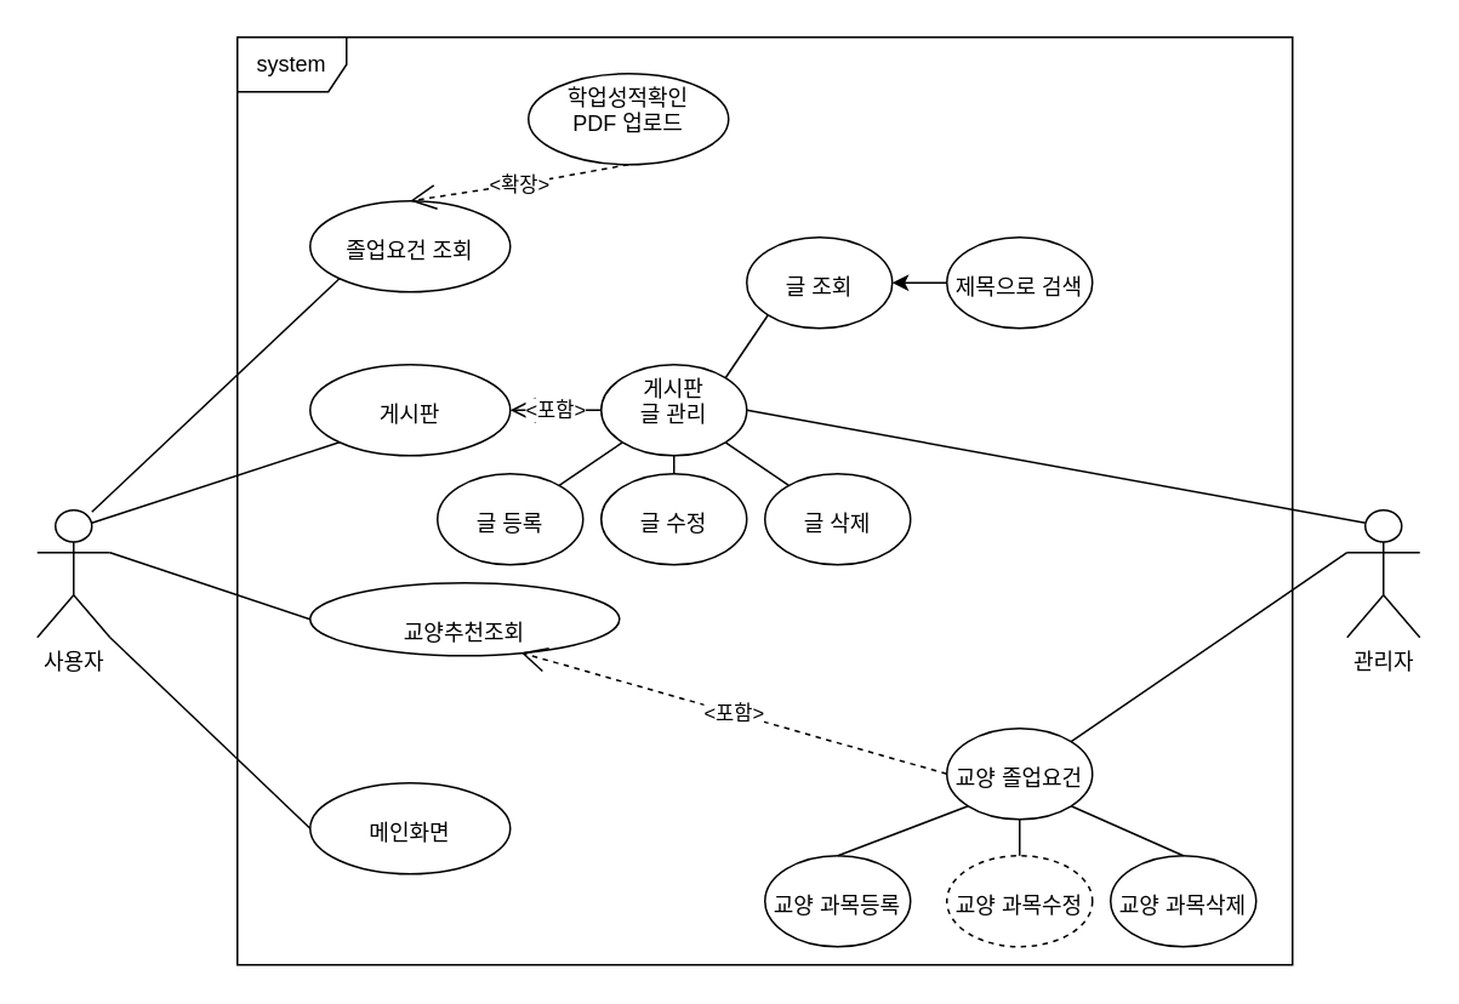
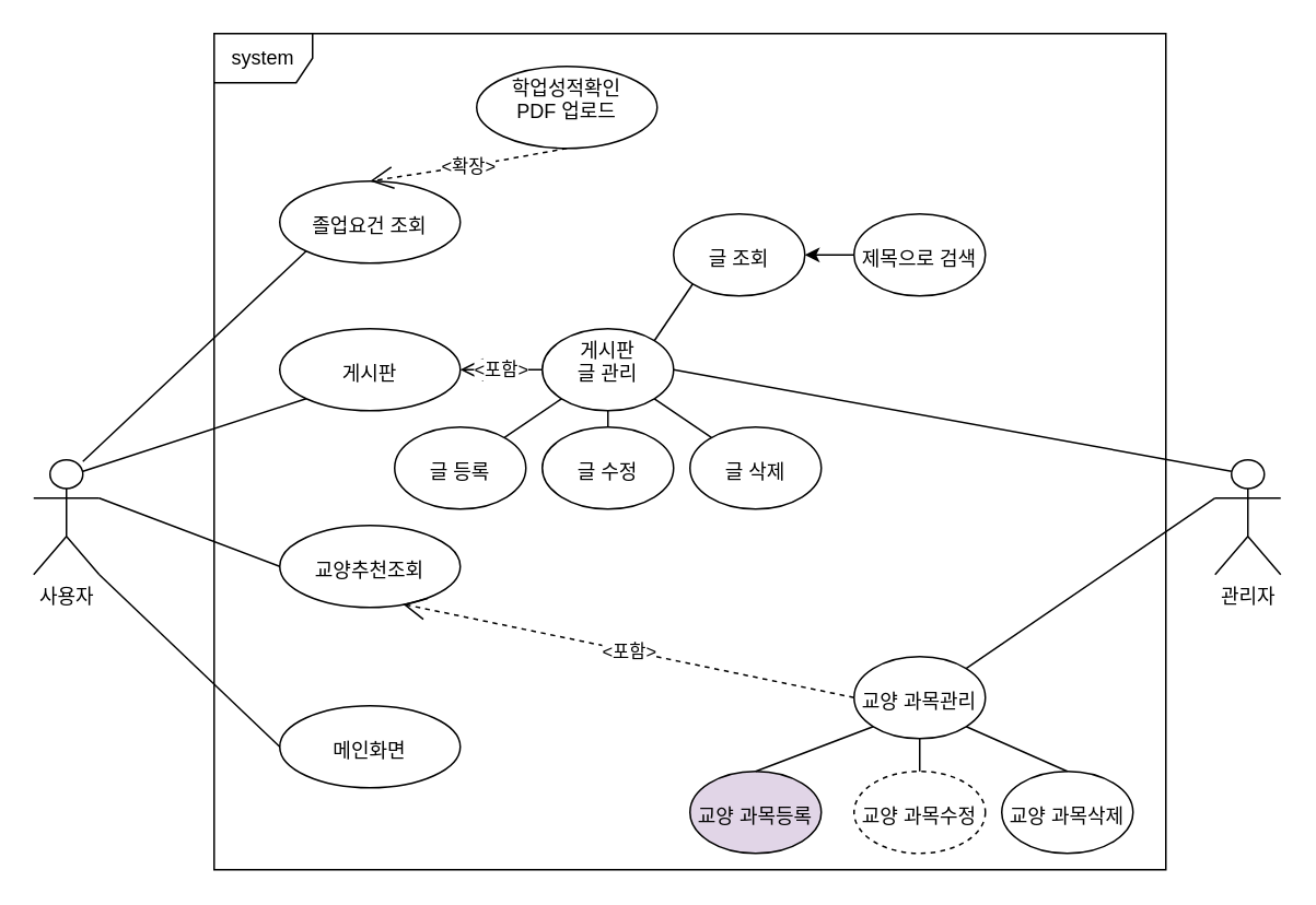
  <mxCell id="0" />
  <mxCell id="1" parent="0" />
  <mxCell id="2" value="system" style="shape=umlFrame;whiteSpace=wrap;html=1;" vertex="1" parent="1"><mxGeometry x="130" y="20" width="580" height="510" as="geometry" /></mxCell>
  <mxCell id="3" value="사용자&lt;br&gt;" style="shape=umlActor;verticalLabelPosition=bottom;verticalAlign=top;html=1;fontStyle=0;direction=east;flipH=0;flipV=0;" vertex="1" parent="1"><mxGeometry x="20" y="280" width="40" height="70" as="geometry" /></mxCell>
  <mxCell id="4" value="&lt;br&gt;졸업요건 조회" style="ellipse;whiteSpace=wrap;html=1;verticalAlign=top;fontStyle=0;" vertex="1" parent="1"><mxGeometry x="170" y="110" width="110" height="50" as="geometry" /></mxCell>
  <mxCell id="5" value="&lt;br&gt;게시판" style="ellipse;whiteSpace=wrap;html=1;verticalAlign=top;fontStyle=0;" vertex="1" parent="1"><mxGeometry x="170" y="200" width="110" height="50" as="geometry" /></mxCell>
- <mxCell id="6" value="&lt;br&gt;교양추천조회" style="ellipse;whiteSpace=wrap;html=1;verticalAlign=top;fontStyle=0;" vertex="1" parent="1"><mxGeometry x="170" y="320" width="170" height="40" as="geometry" /></mxCell>
+ <mxCell id="6" value="&lt;br&gt;교양추천조회" style="ellipse;whiteSpace=wrap;html=1;verticalAlign=top;fontStyle=0;" vertex="1" parent="1"><mxGeometry x="170" y="320" width="110" height="50" as="geometry" /></mxCell>
  <mxCell id="7" value="&lt;br&gt;메인화면" style="ellipse;whiteSpace=wrap;html=1;verticalAlign=top;fontStyle=0;" vertex="1" parent="1"><mxGeometry x="170" y="430" width="110" height="50" as="geometry" /></mxCell>
  <mxCell id="8" value="" style="endArrow=none;html=1;rounded=0;exitX=0.75;exitY=0.014;exitDx=0;exitDy=0;exitPerimeter=0;entryX=0;entryY=1;entryDx=0;entryDy=0;" edge="1" parent="1" source="3" target="4"><mxGeometry width="50" height="50" relative="1" as="geometry"><mxPoint x="60" y="270" as="sourcePoint" /><mxPoint x="110" y="220" as="targetPoint" /></mxGeometry></mxCell>
  <mxCell id="9" value="" style="endArrow=none;html=1;rounded=0;entryX=0;entryY=1;entryDx=0;entryDy=0;exitX=0.75;exitY=0.1;exitDx=0;exitDy=0;exitPerimeter=0;" edge="1" parent="1" source="3" target="5"><mxGeometry width="50" height="50" relative="1" as="geometry"><mxPoint x="110" y="320" as="sourcePoint" /><mxPoint x="160" y="270" as="targetPoint" /></mxGeometry></mxCell>
  <mxCell id="10" value="" style="endArrow=none;html=1;rounded=0;exitX=1;exitY=0.333;exitDx=0;exitDy=0;exitPerimeter=0;entryX=0;entryY=0.5;entryDx=0;entryDy=0;" edge="1" parent="1" source="3" target="6"><mxGeometry width="50" height="50" relative="1" as="geometry"><mxPoint x="100" y="350" as="sourcePoint" /><mxPoint x="150" y="300" as="targetPoint" /></mxGeometry></mxCell>
  <mxCell id="11" value="" style="endArrow=none;html=1;rounded=0;exitX=1;exitY=1;exitDx=0;exitDy=0;exitPerimeter=0;entryX=0;entryY=0.5;entryDx=0;entryDy=0;" edge="1" parent="1" source="3" target="7"><mxGeometry width="50" height="50" relative="1" as="geometry"><mxPoint x="60" y="460" as="sourcePoint" /><mxPoint x="110" y="410" as="targetPoint" /></mxGeometry></mxCell>
  <mxCell id="12" value="학업성적확인 &lt;br&gt;PDF 업로드" style="ellipse;whiteSpace=wrap;html=1;verticalAlign=top;fontStyle=0;" vertex="1" parent="1"><mxGeometry x="290" y="40" width="110" height="50" as="geometry" /></mxCell>
  <mxCell id="13" value="&amp;lt;확장&amp;gt;" style="endArrow=open;endSize=12;dashed=1;html=1;rounded=0;exitX=0.5;exitY=1;exitDx=0;exitDy=0;entryX=0.5;entryY=0;entryDx=0;entryDy=0;" edge="1" parent="1" source="12" target="4"><mxGeometry width="160" relative="1" as="geometry"><mxPoint x="350" y="170" as="sourcePoint" /><mxPoint x="510" y="170" as="targetPoint" /><Array as="points"><mxPoint x="290" y="100" /></Array></mxGeometry></mxCell>
  <mxCell id="14" value="관리자&lt;br&gt;" style="shape=umlActor;verticalLabelPosition=bottom;verticalAlign=top;html=1;fontStyle=0;direction=east;flipH=0;flipV=0;" vertex="1" parent="1"><mxGeometry x="740" y="280" width="40" height="70" as="geometry" /></mxCell>
- <mxCell id="15" value="&lt;br&gt;교양 졸업요건" style="ellipse;whiteSpace=wrap;html=1;verticalAlign=top;fontStyle=0;" vertex="1" parent="1"><mxGeometry x="520" y="400" width="80" height="50" as="geometry" /></mxCell>
+ <mxCell id="15" value="&lt;br&gt;교양 과목관리" style="ellipse;whiteSpace=wrap;html=1;verticalAlign=top;fontStyle=0;" vertex="1" parent="1"><mxGeometry x="520" y="400" width="80" height="50" as="geometry" /></mxCell>
  <mxCell id="16" value="&lt;br&gt;교양 과목삭제" style="ellipse;whiteSpace=wrap;html=1;verticalAlign=top;fontStyle=0;" vertex="1" parent="1"><mxGeometry x="610" y="470" width="80" height="50" as="geometry" /></mxCell>
  <mxCell id="17" value="&lt;br&gt;교양 과목수정" style="ellipse;whiteSpace=wrap;html=1;verticalAlign=top;fontStyle=0;dashed=1;" vertex="1" parent="1"><mxGeometry x="520" y="470" width="80" height="50" as="geometry" /></mxCell>
- <mxCell id="18" value="&lt;br&gt;교양 과목등록" style="ellipse;whiteSpace=wrap;html=1;verticalAlign=top;fontStyle=0;" vertex="1" parent="1"><mxGeometry x="420" y="470" width="80" height="50" as="geometry" /></mxCell>
+ <mxCell id="18" value="&lt;br&gt;교양 과목등록" style="ellipse;whiteSpace=wrap;html=1;verticalAlign=top;fontStyle=0;fillColor=#e1d5e7;" vertex="1" parent="1"><mxGeometry x="420" y="470" width="80" height="50" as="geometry" /></mxCell>
  <mxCell id="19" value="" style="endArrow=none;html=1;rounded=0;exitX=0.5;exitY=0;exitDx=0;exitDy=0;entryX=0;entryY=1;entryDx=0;entryDy=0;" edge="1" parent="1" source="18" target="15"><mxGeometry width="50" height="50" relative="1" as="geometry"><mxPoint x="460" y="560" as="sourcePoint" /><mxPoint x="570" y="665" as="targetPoint" /></mxGeometry></mxCell>
  <mxCell id="20" value="" style="endArrow=none;html=1;rounded=0;exitX=0.5;exitY=0;exitDx=0;exitDy=0;entryX=0.5;entryY=1;entryDx=0;entryDy=0;" edge="1" parent="1" source="17" target="15"><mxGeometry width="50" height="50" relative="1" as="geometry"><mxPoint x="478.284" y="487.322" as="sourcePoint" /><mxPoint x="511.716" y="452.678" as="targetPoint" /></mxGeometry></mxCell>
  <mxCell id="21" value="" style="endArrow=none;html=1;rounded=0;exitX=0.5;exitY=0;exitDx=0;exitDy=0;entryX=1;entryY=1;entryDx=0;entryDy=0;" edge="1" parent="1" source="16" target="15"><mxGeometry width="50" height="50" relative="1" as="geometry"><mxPoint x="478.284" y="487.322" as="sourcePoint" /><mxPoint x="511.716" y="452.678" as="targetPoint" /></mxGeometry></mxCell>
  <mxCell id="22" value="&amp;lt;포함&amp;gt;" style="endArrow=open;endSize=12;dashed=1;html=1;rounded=0;exitX=0;exitY=0.5;exitDx=0;exitDy=0;entryX=0.682;entryY=0.96;entryDx=0;entryDy=0;entryPerimeter=0;" edge="1" parent="1" source="15" target="6"><mxGeometry width="160" relative="1" as="geometry"><mxPoint x="280" y="360" as="sourcePoint" /><mxPoint x="440" y="360" as="targetPoint" /></mxGeometry></mxCell>
  <mxCell id="23" value="" style="endArrow=none;html=1;rounded=0;exitX=1;exitY=0;exitDx=0;exitDy=0;entryX=0;entryY=0.333;entryDx=0;entryDy=0;entryPerimeter=0;" edge="1" parent="1" source="15" target="14"><mxGeometry width="50" height="50" relative="1" as="geometry"><mxPoint x="500" y="358.3" as="sourcePoint" /><mxPoint x="636.109" y="229.998" as="targetPoint" /></mxGeometry></mxCell>
  <mxCell id="24" value="게시판 &lt;br&gt;글 관리" style="ellipse;whiteSpace=wrap;html=1;verticalAlign=top;fontStyle=0;" vertex="1" parent="1"><mxGeometry x="330" y="200" width="80" height="50" as="geometry" /></mxCell>
  <mxCell id="25" value="&amp;lt;포함&amp;gt;" style="endArrow=open;endSize=12;dashed=0;html=1;rounded=0;entryX=1;entryY=0.5;entryDx=0;entryDy=0;" edge="1" parent="1" source="24" target="5"><mxGeometry width="160" relative="1" as="geometry"><mxPoint x="514.98" y="327" as="sourcePoint" /><mxPoint x="240" y="270" as="targetPoint" /></mxGeometry></mxCell>
  <mxCell id="26" value="&lt;br&gt;글 등록" style="ellipse;whiteSpace=wrap;html=1;verticalAlign=top;fontStyle=0;" vertex="1" parent="1"><mxGeometry x="240" y="260" width="80" height="50" as="geometry" /></mxCell>
  <mxCell id="27" value="&lt;br&gt;글 삭제" style="ellipse;whiteSpace=wrap;html=1;verticalAlign=top;fontStyle=0;" vertex="1" parent="1"><mxGeometry x="420" y="260" width="80" height="50" as="geometry" /></mxCell>
  <mxCell id="28" value="&lt;br&gt;글 수정" style="ellipse;whiteSpace=wrap;html=1;verticalAlign=top;fontStyle=0;" vertex="1" parent="1"><mxGeometry x="330" y="260" width="80" height="50" as="geometry" /></mxCell>
  <mxCell id="29" value="" style="endArrow=none;html=1;rounded=0;entryX=1;entryY=1;entryDx=0;entryDy=0;" edge="1" parent="1" source="27" target="24"><mxGeometry width="50" height="50" relative="1" as="geometry"><mxPoint x="450.004" y="233.992" as="sourcePoint" /><mxPoint x="601.72" y="130.003" as="targetPoint" /></mxGeometry></mxCell>
  <mxCell id="30" value="" style="endArrow=none;html=1;rounded=0;entryX=0;entryY=1;entryDx=0;entryDy=0;" edge="1" parent="1" source="26" target="24"><mxGeometry width="50" height="50" relative="1" as="geometry"><mxPoint x="448.284" y="173.992" as="sourcePoint" /><mxPoint x="600" y="70.003" as="targetPoint" /></mxGeometry></mxCell>
  <mxCell id="31" value="" style="endArrow=none;html=1;rounded=0;exitX=0.5;exitY=0;exitDx=0;exitDy=0;entryX=0.5;entryY=1;entryDx=0;entryDy=0;" edge="1" parent="1" source="28" target="24"><mxGeometry width="50" height="50" relative="1" as="geometry"><mxPoint x="470.004" y="370.002" as="sourcePoint" /><mxPoint x="621.72" y="266.013" as="targetPoint" /></mxGeometry></mxCell>
  <mxCell id="32" value="" style="endArrow=none;html=1;rounded=0;exitX=1;exitY=0.5;exitDx=0;exitDy=0;entryX=0.25;entryY=0.1;entryDx=0;entryDy=0;entryPerimeter=0;" edge="1" parent="1" source="24" target="14"><mxGeometry width="50" height="50" relative="1" as="geometry"><mxPoint x="540.004" y="363.992" as="sourcePoint" /><mxPoint x="740" y="300" as="targetPoint" /></mxGeometry></mxCell>
  <mxCell id="33" value="&lt;br&gt;글 조회" style="ellipse;whiteSpace=wrap;html=1;verticalAlign=top;fontStyle=0;" vertex="1" parent="1"><mxGeometry x="410" y="130" width="80" height="50" as="geometry" /></mxCell>
  <mxCell id="34" value="" style="endArrow=none;html=1;rounded=0;exitX=1;exitY=0;exitDx=0;exitDy=0;entryX=0;entryY=1;entryDx=0;entryDy=0;" edge="1" parent="1" source="24" target="33"><mxGeometry width="50" height="50" relative="1" as="geometry"><mxPoint x="490.004" y="206.992" as="sourcePoint" /><mxPoint x="641.72" y="103.003" as="targetPoint" /></mxGeometry></mxCell>
  <mxCell id="35" value="&lt;br&gt;제목으로 검색" style="ellipse;whiteSpace=wrap;html=1;verticalAlign=top;fontStyle=0;" vertex="1" parent="1"><mxGeometry x="520" y="130" width="80" height="50" as="geometry" /></mxCell>
  <mxCell id="36" value="" style="endArrow=classic;html=1;rounded=0;exitX=0;exitY=0.5;exitDx=0;exitDy=0;entryX=1;entryY=0.5;entryDx=0;entryDy=0;" edge="1" parent="1" source="35" target="33"><mxGeometry width="50" height="50" relative="1" as="geometry"><mxPoint x="520" y="350" as="sourcePoint" /><mxPoint x="570" y="300" as="targetPoint" /></mxGeometry></mxCell>
